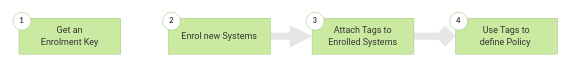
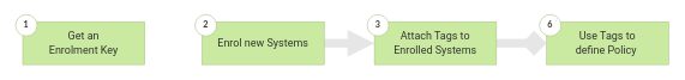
  <mxCell id="0" />
  <mxCell id="1" parent="0" />
  <mxCell id="2" value="" style="endArrow=block;html=1;strokeWidth=12;strokeColor=#E6E6E6;endFill=1;exitX=1;exitY=0.5;exitDx=0;exitDy=0;entryX=0;entryY=0.5;entryDx=0;entryDy=0;fontColor=#333333;" edge="1" parent="1" source="7" target="4"><mxGeometry width="50" height="50" relative="1" as="geometry"><mxPoint x="210" y="70" as="sourcePoint" /><mxPoint x="290" y="70" as="targetPoint" /></mxGeometry></mxCell>
  <mxCell id="3" value="" style="endArrow=diamond;html=1;strokeWidth=12;strokeColor=#E6E6E6;endFill=1;exitX=1;exitY=0.5;exitDx=0;exitDy=0;entryX=0;entryY=0.5;entryDx=0;entryDy=0;fontColor=#333333;" edge="1" parent="1" source="4" target="5"><mxGeometry width="50" height="50" relative="1" as="geometry"><mxPoint x="460" y="70" as="sourcePoint" /><mxPoint x="530" y="70" as="targetPoint" /></mxGeometry></mxCell>
  <mxCell id="4" value="&lt;p style=&quot;line-height: 130% ; font-size: 15px&quot;&gt;&lt;span style=&quot;font-size: 15px&quot;&gt;Attach Tags to&lt;br&gt;&lt;/span&gt;&lt;span&gt;Enrolled Systems&lt;/span&gt;&lt;/p&gt;" style="rounded=0;whiteSpace=wrap;html=1;fontSize=15;fontFamily=Roboto;strokeColor=#ADC789;fillColor=#CBEAA1;fontStyle=0;fontColor=#333333;" vertex="1" parent="1"><mxGeometry x="520" y="30" width="170" height="60" as="geometry" /></mxCell>
  <mxCell id="5" value="&lt;p style=&quot;line-height: 130% ; font-size: 15px&quot;&gt;&lt;span style=&quot;font-size: 15px&quot;&gt;Use Tags to &lt;br style=&quot;font-size: 15px&quot;&gt;define Policy&amp;nbsp;&lt;/span&gt;&lt;br style=&quot;font-size: 15px&quot;&gt;&lt;/p&gt;" style="rounded=0;whiteSpace=wrap;html=1;fontSize=15;fontFamily=Roboto;strokeColor=#ADC789;fillColor=#CBEAA1;fontStyle=0;fontColor=#333333;" vertex="1" parent="1"><mxGeometry x="760" y="30" width="170" height="60" as="geometry" /></mxCell>
  <mxCell id="6" value="&lt;span style=&quot;line-height: 130% ; font-size: 15px&quot;&gt;Get an&lt;br style=&quot;font-size: 15px&quot;&gt;Enrolment Key&lt;/span&gt;" style="rounded=0;whiteSpace=wrap;html=1;fontSize=15;fontFamily=Roboto;strokeColor=#ADC789;fillColor=#CBEAA1;fontStyle=0;fontColor=#333333;" vertex="1" parent="1"><mxGeometry x="30" y="30" width="170" height="60" as="geometry" /></mxCell>
  <mxCell id="7" value="&lt;span style=&quot;line-height: 130% ; font-size: 15px&quot;&gt;Enrol new Systems&lt;/span&gt;" style="rounded=0;whiteSpace=wrap;html=1;fontSize=15;fontFamily=Roboto;fillColor=#CBEAA1;strokeColor=#ADC789;fontStyle=0;fontColor=#333333;" vertex="1" parent="1"><mxGeometry x="280" y="30" width="170" height="60" as="geometry" /></mxCell>
  <mxCell id="8" value="1" style="ellipse;whiteSpace=wrap;html=1;aspect=fixed;strokeColor=#ADC789;fontFamily=Lato;fontSize=12;fontStyle=1;fontColor=#333333;" vertex="1" parent="1"><mxGeometry x="20" y="20" width="30" height="30" as="geometry" /></mxCell>
  <mxCell id="9" value="2" style="ellipse;whiteSpace=wrap;html=1;aspect=fixed;strokeColor=#ADC789;fontFamily=Lato;fontSize=12;fontStyle=1;fontColor=#333333;" vertex="1" parent="1"><mxGeometry x="270" y="20" width="30" height="30" as="geometry" /></mxCell>
  <mxCell id="10" value="3" style="ellipse;whiteSpace=wrap;html=1;aspect=fixed;strokeColor=#ADC789;fontFamily=Lato;fontSize=12;fontStyle=1;fontColor=#333333;" vertex="1" parent="1"><mxGeometry x="510" y="20" width="30" height="30" as="geometry" /></mxCell>
- <mxCell id="11" value="4" style="ellipse;whiteSpace=wrap;html=1;aspect=fixed;strokeColor=#ADC789;fontFamily=Lato;fontSize=12;fontStyle=1;fontColor=#333333;" vertex="1" parent="1"><mxGeometry x="750" y="20" width="30" height="30" as="geometry" /></mxCell>
+ <mxCell id="11" value="6" style="ellipse;whiteSpace=wrap;html=1;aspect=fixed;strokeColor=#ADC789;fontFamily=Lato;fontSize=12;fontStyle=1;fontColor=#333333;" vertex="1" parent="1"><mxGeometry x="750" y="20" width="30" height="30" as="geometry" /></mxCell>
